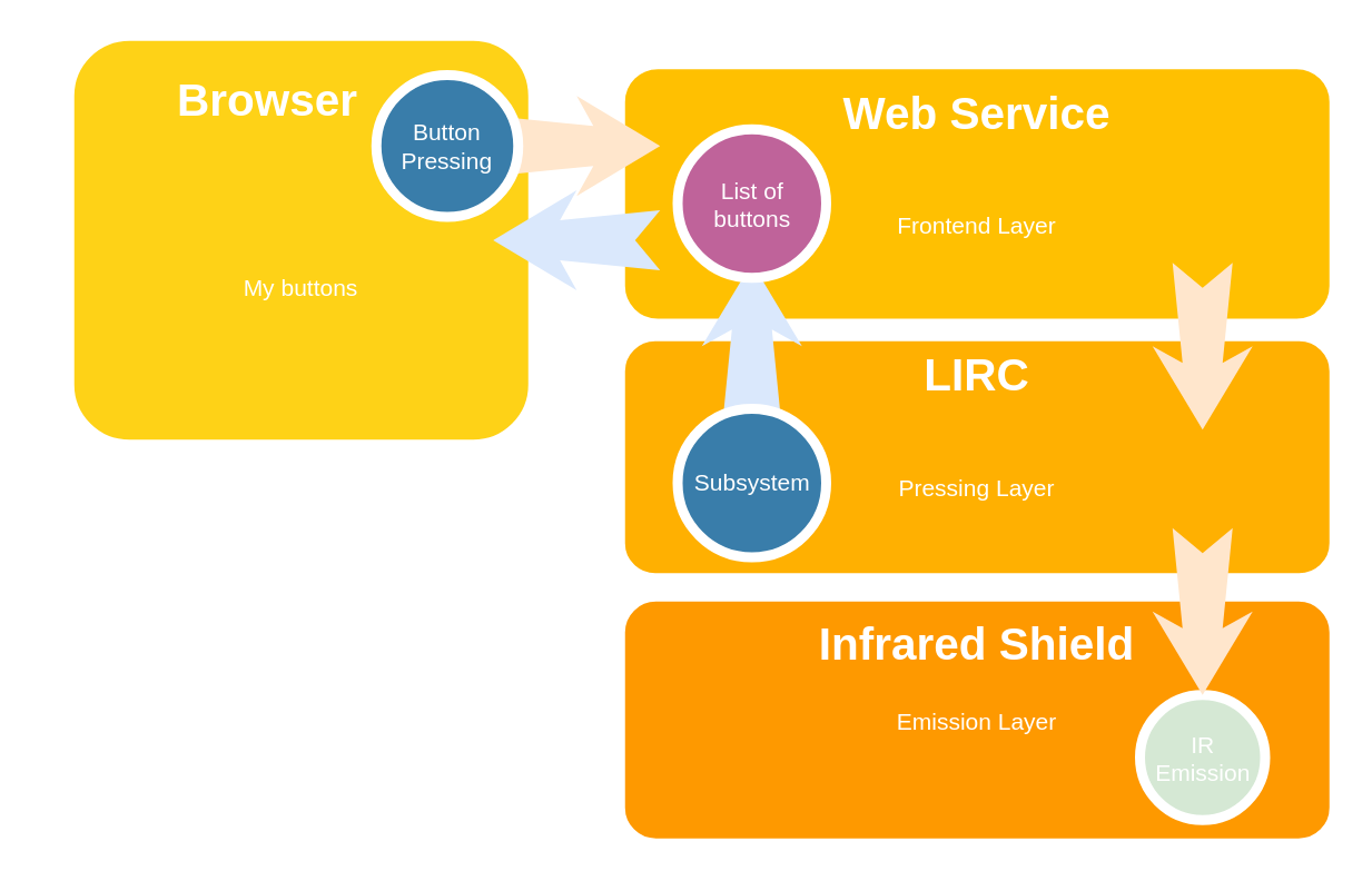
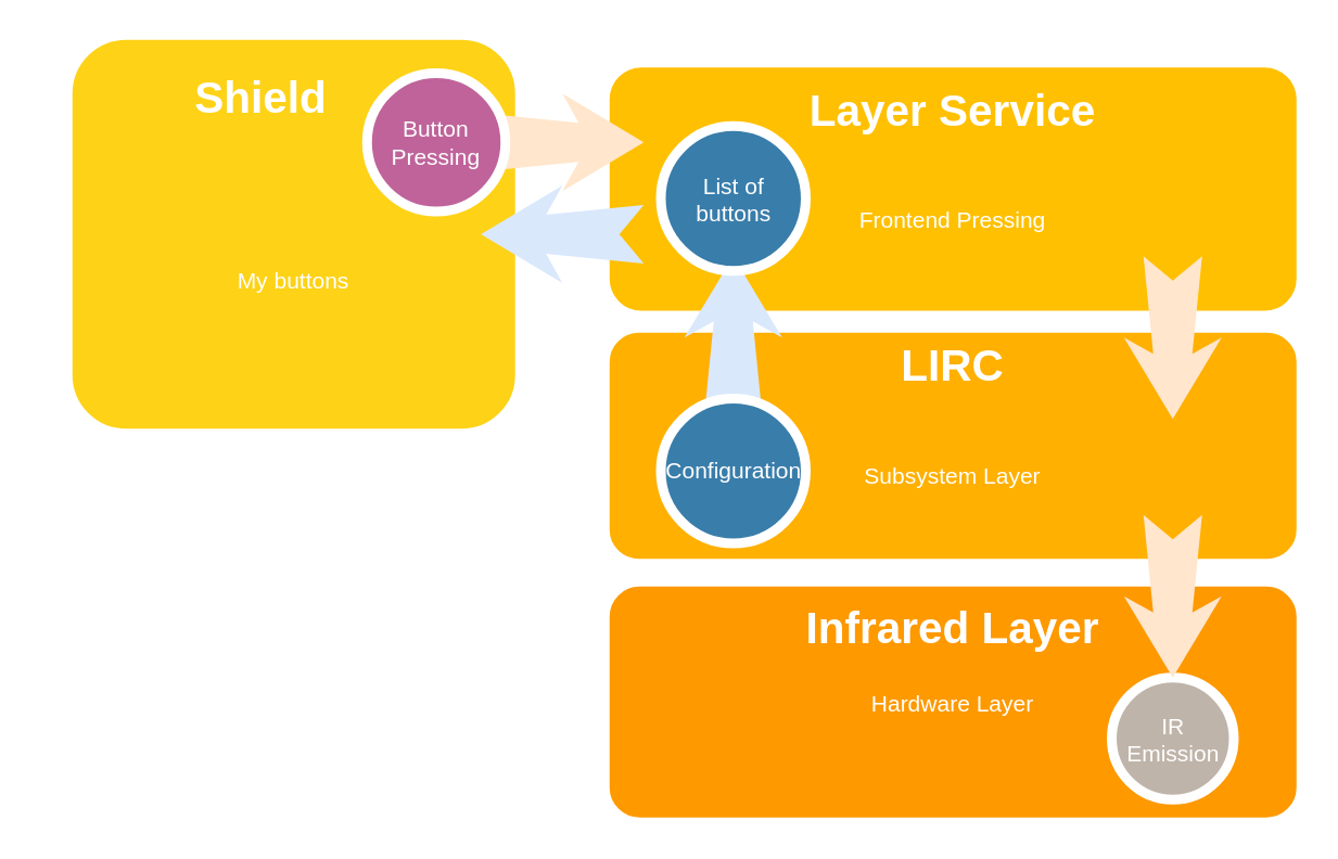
  <mxCell id="0" />
  <mxCell id="1" parent="0" />
  <mxCell id="2" value="" style="whiteSpace=wrap;html=1;rounded=1;shadow=0;strokeWidth=8;fontSize=20;align=center;fillColor=#FFC001;strokeColor=#FFFFFF;direction=south;" parent="1" vertex="1"><mxGeometry x="370" y="37" width="430" height="157.5" as="geometry" /></mxCell>
  <mxCell id="3" value="" style="whiteSpace=wrap;html=1;rounded=1;shadow=0;strokeWidth=8;fontSize=20;align=center;fillColor=#FE9900;strokeColor=#FFFFFF;direction=south;" parent="1" vertex="1"><mxGeometry x="370" y="356" width="430" height="150" as="geometry" /></mxCell>
  <mxCell id="4" value="" style="whiteSpace=wrap;html=1;rounded=1;shadow=0;strokeWidth=8;fontSize=20;align=center;fillColor=#FED217;strokeColor=#FFFFFF;" parent="1" vertex="1"><mxGeometry x="40" y="20" width="280" height="247" as="geometry" /></mxCell>
- <mxCell id="5" value="Browser" style="text;html=1;strokeColor=none;fillColor=none;align=center;verticalAlign=middle;whiteSpace=wrap;rounded=0;shadow=0;fontSize=27;fontColor=#FFFFFF;fontStyle=1" parent="1" vertex="1"><mxGeometry x="20" y="30" width="280" height="60" as="geometry" /></mxCell>
+ <mxCell id="5" value="Shield" style="text;html=1;strokeColor=none;fillColor=none;align=center;verticalAlign=middle;whiteSpace=wrap;rounded=0;shadow=0;fontSize=27;fontColor=#FFFFFF;fontStyle=1" parent="1" vertex="1"><mxGeometry x="20" y="30" width="280" height="60" as="geometry" /></mxCell>
  <mxCell id="6" value="My buttons" style="text;html=1;strokeColor=none;fillColor=none;align=center;verticalAlign=middle;whiteSpace=wrap;rounded=0;shadow=0;fontSize=14;fontColor=#FFFFFF;" parent="1" vertex="1"><mxGeometry x="40" y="127" width="280" height="90" as="geometry" /></mxCell>
- <mxCell id="7" value="IR&lt;br&gt;Emission" style="ellipse;whiteSpace=wrap;html=1;rounded=0;shadow=0;strokeWidth=6;fontSize=14;align=center;fillColor=#d5e8d4;strokeColor=#FFFFFF;fontColor=#FFFFFF;" parent="1" vertex="1"><mxGeometry x="682.5" y="416" width="75" height="75" as="geometry" /></mxCell>
+ <mxCell id="7" value="IR&lt;br&gt;Emission" style="ellipse;whiteSpace=wrap;html=1;rounded=0;shadow=0;strokeWidth=6;fontSize=14;align=center;fillColor=#BFB4A9;strokeColor=#FFFFFF;fontColor=#FFFFFF;" parent="1" vertex="1"><mxGeometry x="682.5" y="416" width="75" height="75" as="geometry" /></mxCell>
  <mxCell id="8" value="" style="html=1;shadow=0;dashed=0;align=center;verticalAlign=middle;shape=mxgraph.arrows2.stylisedArrow;dy=0.6;dx=40;notch=15;feather=0.4;rounded=0;strokeWidth=1;fontSize=27;fillColor=#ffe6cc;strokeColor=none;" parent="1" vertex="1"><mxGeometry x="295" y="57" width="100" height="60" as="geometry" /></mxCell>
- <mxCell id="9" value="Web Service" style="text;html=1;strokeColor=none;fillColor=none;align=center;verticalAlign=middle;whiteSpace=wrap;rounded=0;shadow=0;fontSize=27;fontColor=#FFFFFF;fontStyle=1" parent="1" vertex="1"><mxGeometry x="445" y="38" width="280" height="60" as="geometry" /></mxCell>
- <mxCell id="10" value="Frontend Layer" style="text;html=1;strokeColor=none;fillColor=none;align=center;verticalAlign=middle;whiteSpace=wrap;rounded=0;shadow=0;fontSize=14;fontColor=#FFFFFF;" parent="1" vertex="1"><mxGeometry x="445" y="90" width="280" height="90" as="geometry" /></mxCell>
+ <mxCell id="9" value="Layer Service" style="text;html=1;strokeColor=none;fillColor=none;align=center;verticalAlign=middle;whiteSpace=wrap;rounded=0;shadow=0;fontSize=27;fontColor=#FFFFFF;fontStyle=1" parent="1" vertex="1"><mxGeometry x="445" y="38" width="280" height="60" as="geometry" /></mxCell>
+ <mxCell id="10" value="Frontend Pressing" style="text;html=1;strokeColor=none;fillColor=none;align=center;verticalAlign=middle;whiteSpace=wrap;rounded=0;shadow=0;fontSize=14;fontColor=#FFFFFF;" parent="1" vertex="1"><mxGeometry x="445" y="90" width="280" height="90" as="geometry" /></mxCell>
  <mxCell id="11" value="" style="html=1;shadow=0;dashed=0;align=center;verticalAlign=middle;shape=mxgraph.arrows2.stylisedArrow;dy=0.6;dx=40;notch=15;feather=0.4;rounded=0;strokeWidth=1;fontSize=27;fillColor=#dae8fc;direction=west;strokeColor=none;" parent="1" vertex="1"><mxGeometry x="295" y="113.5" width="100" height="60" as="geometry" /></mxCell>
  <mxCell id="12" value="" style="whiteSpace=wrap;html=1;rounded=1;shadow=0;strokeWidth=8;fontSize=20;align=center;fillColor=#FFB001;strokeColor=#FFFFFF;direction=south;" parent="1" vertex="1"><mxGeometry x="370" y="200" width="430" height="147" as="geometry" /></mxCell>
  <mxCell id="13" value="LIRC" style="text;html=1;strokeColor=none;fillColor=none;align=center;verticalAlign=middle;whiteSpace=wrap;rounded=0;shadow=0;fontSize=27;fontColor=#FFFFFF;fontStyle=1" parent="1" vertex="1"><mxGeometry x="445" y="194.5" width="280" height="60" as="geometry" /></mxCell>
- <mxCell id="14" value="Pressing Layer" style="text;html=1;strokeColor=none;fillColor=none;align=center;verticalAlign=middle;whiteSpace=wrap;rounded=0;shadow=0;fontSize=14;fontColor=#FFFFFF;" parent="1" vertex="1"><mxGeometry x="445" y="247" width="280" height="90" as="geometry" /></mxCell>
+ <mxCell id="14" value="Subsystem Layer" style="text;html=1;strokeColor=none;fillColor=none;align=center;verticalAlign=middle;whiteSpace=wrap;rounded=0;shadow=0;fontSize=14;fontColor=#FFFFFF;" parent="1" vertex="1"><mxGeometry x="445" y="247" width="280" height="90" as="geometry" /></mxCell>
  <mxCell id="15" value="" style="html=1;shadow=0;dashed=0;align=center;verticalAlign=middle;shape=mxgraph.arrows2.stylisedArrow;dy=0.6;dx=40;notch=15;feather=0.4;rounded=0;strokeWidth=1;fontSize=27;fillColor=#ffe6cc;direction=south;strokeColor=none;" parent="1" vertex="1"><mxGeometry x="690" y="316" width="60" height="100" as="geometry" /></mxCell>
- <mxCell id="16" value="Infrared Shield" style="text;html=1;strokeColor=none;fillColor=none;align=center;verticalAlign=middle;whiteSpace=wrap;rounded=0;shadow=0;fontSize=27;fontColor=#FFFFFF;fontStyle=1" parent="1" vertex="1"><mxGeometry x="445" y="356" width="280" height="60" as="geometry" /></mxCell>
- <mxCell id="17" value="Emission Layer" style="text;html=1;strokeColor=none;fillColor=none;align=center;verticalAlign=middle;whiteSpace=wrap;rounded=0;shadow=0;fontSize=14;fontColor=#FFFFFF;" parent="1" vertex="1"><mxGeometry x="445" y="387" width="280" height="90" as="geometry" /></mxCell>
+ <mxCell id="16" value="Infrared Layer" style="text;html=1;strokeColor=none;fillColor=none;align=center;verticalAlign=middle;whiteSpace=wrap;rounded=0;shadow=0;fontSize=27;fontColor=#FFFFFF;fontStyle=1" parent="1" vertex="1"><mxGeometry x="445" y="356" width="280" height="60" as="geometry" /></mxCell>
+ <mxCell id="17" value="Hardware Layer" style="text;html=1;strokeColor=none;fillColor=none;align=center;verticalAlign=middle;whiteSpace=wrap;rounded=0;shadow=0;fontSize=14;fontColor=#FFFFFF;" parent="1" vertex="1"><mxGeometry x="445" y="387" width="280" height="90" as="geometry" /></mxCell>
  <mxCell id="18" value="" style="html=1;shadow=0;dashed=0;align=center;verticalAlign=middle;shape=mxgraph.arrows2.stylisedArrow;dy=0.6;dx=40;notch=15;feather=0.4;rounded=0;strokeWidth=1;fontSize=27;fillColor=#ffe6cc;direction=south;strokeColor=none;" parent="1" vertex="1"><mxGeometry x="690" y="157" width="60" height="100" as="geometry" /></mxCell>
- <mxCell id="19" value="&lt;div&gt;Button&lt;/div&gt;&lt;div&gt;Pressing&lt;br&gt;&lt;/div&gt;" style="ellipse;whiteSpace=wrap;html=1;rounded=0;shadow=0;strokeWidth=6;fontSize=14;align=center;fillColor=#397daa;strokeColor=#FFFFFF;fontColor=#FFFFFF;" parent="1" vertex="1"><mxGeometry x="225" y="44.5" width="85" height="85" as="geometry" /></mxCell>
+ <mxCell id="19" value="&lt;div&gt;Button&lt;/div&gt;&lt;div&gt;Pressing&lt;br&gt;&lt;/div&gt;" style="ellipse;whiteSpace=wrap;html=1;rounded=0;shadow=0;strokeWidth=6;fontSize=14;align=center;fillColor=#BF639A;strokeColor=#FFFFFF;fontColor=#FFFFFF;" parent="1" vertex="1"><mxGeometry x="225" y="44.5" width="85" height="85" as="geometry" /></mxCell>
  <mxCell id="20" value="" style="html=1;shadow=0;dashed=0;align=center;verticalAlign=middle;shape=mxgraph.arrows2.stylisedArrow;dy=0.6;dx=40;notch=15;feather=0.4;rounded=0;strokeWidth=1;fontSize=27;fillColor=#dae8fc;direction=north;strokeColor=none;" vertex="1" parent="1"><mxGeometry x="420" y="157" width="60" height="100" as="geometry" /></mxCell>
- <mxCell id="21" value="Subsystem" style="ellipse;whiteSpace=wrap;html=1;rounded=0;shadow=0;strokeWidth=6;fontSize=14;align=center;fillColor=#397DAA;strokeColor=#FFFFFF;fontColor=#FFFFFF;" parent="1" vertex="1"><mxGeometry x="405.5" y="244.5" width="89" height="89" as="geometry" /></mxCell>
- <mxCell id="22" value="&lt;div&gt;List of&lt;/div&gt;&lt;div&gt;buttons&lt;br&gt;&lt;/div&gt;" style="ellipse;whiteSpace=wrap;html=1;rounded=0;shadow=0;strokeWidth=6;fontSize=14;align=center;fillColor=#bf639a;strokeColor=#FFFFFF;fontColor=#FFFFFF;" vertex="1" parent="1"><mxGeometry x="405.5" y="77" width="89" height="89" as="geometry" /></mxCell>
+ <mxCell id="21" value="Configuration" style="ellipse;whiteSpace=wrap;html=1;rounded=0;shadow=0;strokeWidth=6;fontSize=14;align=center;fillColor=#397DAA;strokeColor=#FFFFFF;fontColor=#FFFFFF;" parent="1" vertex="1"><mxGeometry x="405.5" y="244.5" width="89" height="89" as="geometry" /></mxCell>
+ <mxCell id="22" value="&lt;div&gt;List of&lt;/div&gt;&lt;div&gt;buttons&lt;br&gt;&lt;/div&gt;" style="ellipse;whiteSpace=wrap;html=1;rounded=0;shadow=0;strokeWidth=6;fontSize=14;align=center;fillColor=#397DAA;strokeColor=#FFFFFF;fontColor=#FFFFFF;" vertex="1" parent="1"><mxGeometry x="405.5" y="77" width="89" height="89" as="geometry" /></mxCell>
